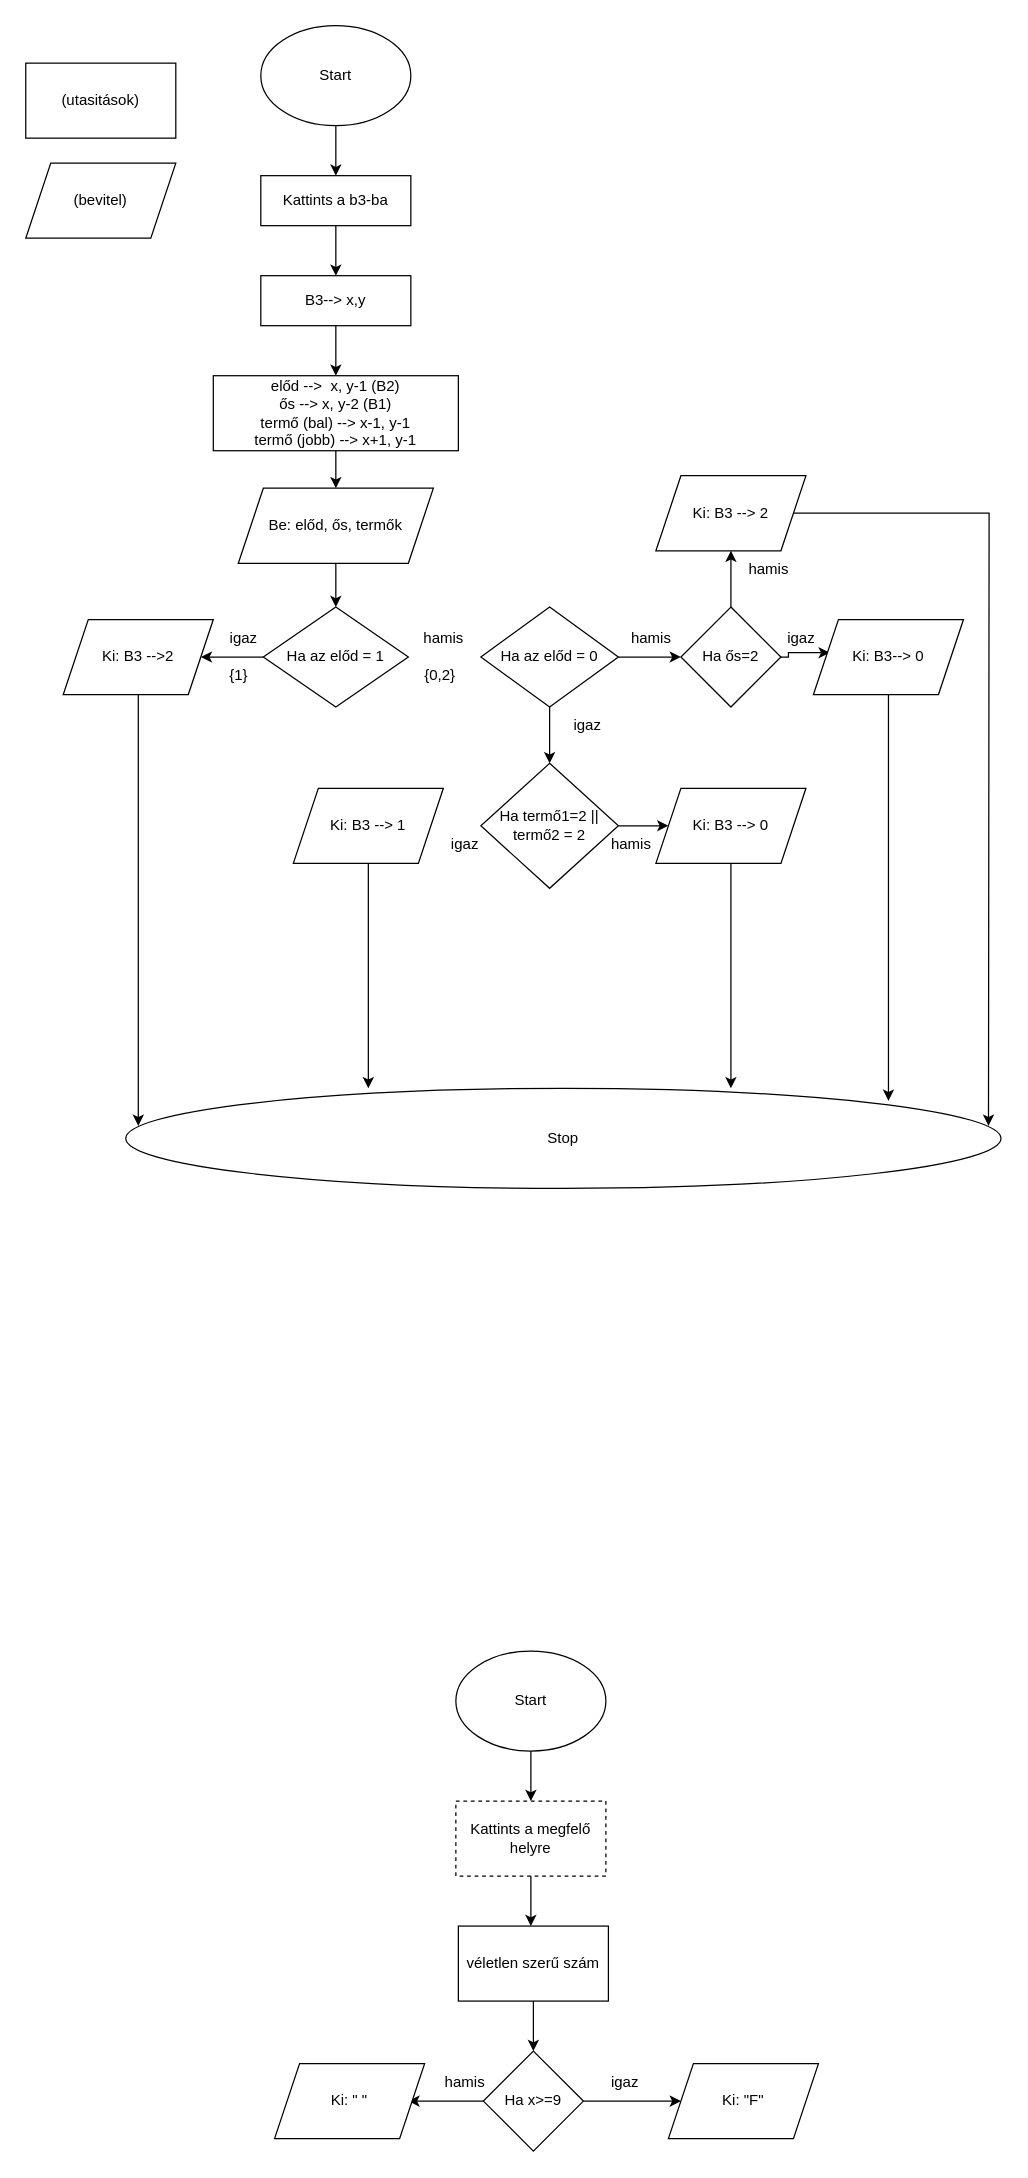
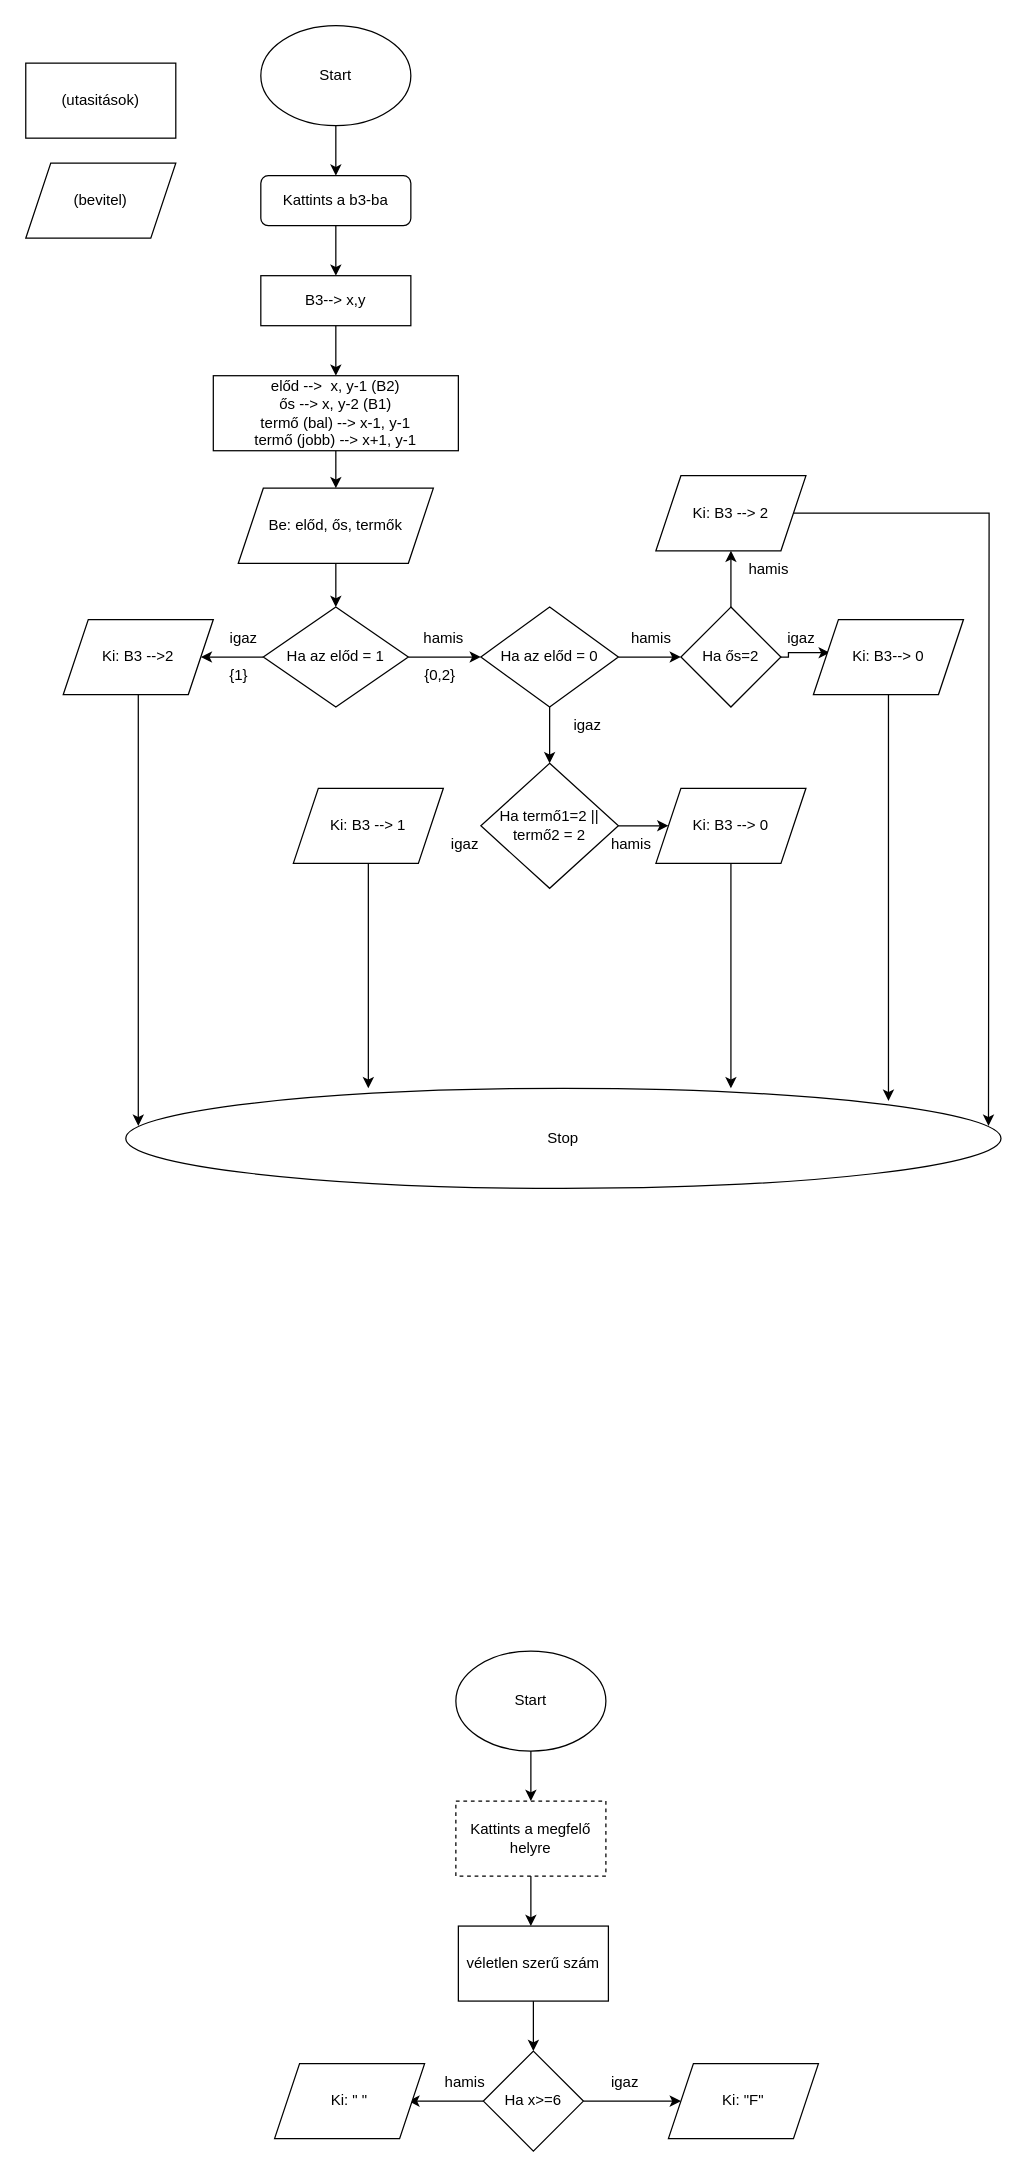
  <mxCell id="0" />
  <mxCell id="1" parent="0" />
  <mxCell id="2" style="edgeStyle=orthogonalEdgeStyle;rounded=0;orthogonalLoop=1;jettySize=auto;html=1;" edge="1" parent="1" source="3" target="7"><mxGeometry relative="1" as="geometry" /></mxCell>
  <mxCell id="3" value="Start" style="ellipse;whiteSpace=wrap;html=1;" vertex="1" parent="1"><mxGeometry x="208" y="20" width="120" height="80" as="geometry" /></mxCell>
  <mxCell id="4" value="(bevitel)" style="shape=parallelogram;perimeter=parallelogramPerimeter;whiteSpace=wrap;html=1;fixedSize=1;" vertex="1" parent="1"><mxGeometry x="20" y="130" width="120" height="60" as="geometry" /></mxCell>
  <mxCell id="5" value="(utasitások)" style="rounded=0;whiteSpace=wrap;html=1;" vertex="1" parent="1"><mxGeometry x="20" y="50" width="120" height="60" as="geometry" /></mxCell>
  <mxCell id="6" style="edgeStyle=orthogonalEdgeStyle;rounded=0;orthogonalLoop=1;jettySize=auto;html=1;" edge="1" parent="1" source="7" target="9"><mxGeometry relative="1" as="geometry" /></mxCell>
- <mxCell id="7" value="Kattints a b3-ba" style="rounded=0;whiteSpace=wrap;html=1;" vertex="1" parent="1"><mxGeometry x="208" y="140" width="120" height="40" as="geometry" /></mxCell>
+ <mxCell id="7" value="Kattints a b3-ba" style="whiteSpace=wrap;html=1;rounded=1;" vertex="1" parent="1"><mxGeometry x="208" y="140" width="120" height="40" as="geometry" /></mxCell>
  <mxCell id="8" style="edgeStyle=orthogonalEdgeStyle;rounded=0;orthogonalLoop=1;jettySize=auto;html=1;" edge="1" parent="1" source="9" target="11"><mxGeometry relative="1" as="geometry" /></mxCell>
  <mxCell id="9" value="B3--&amp;gt; x,y" style="rounded=0;whiteSpace=wrap;html=1;" vertex="1" parent="1"><mxGeometry x="208" y="220" width="120" height="40" as="geometry" /></mxCell>
  <mxCell id="10" style="edgeStyle=orthogonalEdgeStyle;rounded=0;orthogonalLoop=1;jettySize=auto;html=1;entryX=0.5;entryY=0;entryDx=0;entryDy=0;" edge="1" parent="1" source="11" target="13"><mxGeometry relative="1" as="geometry" /></mxCell>
  <mxCell id="11" value="előd --&amp;gt;&amp;nbsp; x, y-1 (B2)&lt;br&gt;ős --&amp;gt; x, y-2 (B1)&lt;br&gt;termő (bal) --&amp;gt; x-1, y-1&lt;br&gt;termő (jobb) --&amp;gt; x+1, y-1" style="rounded=0;whiteSpace=wrap;html=1;" vertex="1" parent="1"><mxGeometry x="170" y="300" width="196" height="60" as="geometry" /></mxCell>
  <mxCell id="12" style="edgeStyle=orthogonalEdgeStyle;rounded=0;orthogonalLoop=1;jettySize=auto;html=1;entryX=0.5;entryY=0;entryDx=0;entryDy=0;" edge="1" parent="1" source="13" target="16"><mxGeometry relative="1" as="geometry" /></mxCell>
  <mxCell id="13" value="Be: előd, ős, termők" style="shape=parallelogram;perimeter=parallelogramPerimeter;whiteSpace=wrap;html=1;fixedSize=1;" vertex="1" parent="1"><mxGeometry x="190" y="390" width="156" height="60" as="geometry" /></mxCell>
  <mxCell id="14" style="edgeStyle=orthogonalEdgeStyle;rounded=0;orthogonalLoop=1;jettySize=auto;html=1;entryX=1;entryY=0.5;entryDx=0;entryDy=0;" edge="1" parent="1" source="16" target="18"><mxGeometry relative="1" as="geometry" /></mxCell>
+ <mxCell id="15" value="" style="edgeStyle=orthogonalEdgeStyle;rounded=0;orthogonalLoop=1;jettySize=auto;html=1;" edge="1" parent="1" source="16" target="22"><mxGeometry relative="1" as="geometry" /></mxCell>
  <mxCell id="16" value="Ha az előd = 1" style="rhombus;whiteSpace=wrap;html=1;" vertex="1" parent="1"><mxGeometry x="210" y="485" width="116" height="80" as="geometry" /></mxCell>
  <mxCell id="17" style="edgeStyle=orthogonalEdgeStyle;rounded=0;orthogonalLoop=1;jettySize=auto;html=1;" edge="1" parent="1" source="18"><mxGeometry relative="1" as="geometry"><mxPoint x="110" y="900" as="targetPoint" /></mxGeometry></mxCell>
  <mxCell id="18" value="Ki: B3 --&amp;gt;2" style="shape=parallelogram;perimeter=parallelogramPerimeter;whiteSpace=wrap;html=1;fixedSize=1;" vertex="1" parent="1"><mxGeometry x="50" y="495" width="120" height="60" as="geometry" /></mxCell>
  <mxCell id="19" value="igaz" style="text;html=1;align=center;verticalAlign=middle;resizable=0;points=[];autosize=1;strokeColor=none;fillColor=none;" vertex="1" parent="1"><mxGeometry x="169" y="495" width="50" height="30" as="geometry" /></mxCell>
  <mxCell id="20" value="" style="edgeStyle=orthogonalEdgeStyle;rounded=0;orthogonalLoop=1;jettySize=auto;html=1;" edge="1" parent="1" source="22" target="27"><mxGeometry relative="1" as="geometry" /></mxCell>
  <mxCell id="21" value="" style="edgeStyle=orthogonalEdgeStyle;rounded=0;orthogonalLoop=1;jettySize=auto;html=1;" edge="1" parent="1" source="22" target="37"><mxGeometry relative="1" as="geometry" /></mxCell>
  <mxCell id="22" value="Ha az előd = 0" style="rhombus;whiteSpace=wrap;html=1;" vertex="1" parent="1"><mxGeometry x="384" y="485" width="110" height="80" as="geometry" /></mxCell>
  <mxCell id="23" value="hamis" style="text;html=1;align=center;verticalAlign=middle;resizable=0;points=[];autosize=1;strokeColor=none;fillColor=none;" vertex="1" parent="1"><mxGeometry x="324" y="495" width="60" height="30" as="geometry" /></mxCell>
  <mxCell id="24" value="{1}" style="text;html=1;align=center;verticalAlign=middle;resizable=0;points=[];autosize=1;strokeColor=none;fillColor=none;" vertex="1" parent="1"><mxGeometry x="170" y="525" width="40" height="30" as="geometry" /></mxCell>
  <mxCell id="25" value="{0,2}" style="text;html=1;align=center;verticalAlign=middle;resizable=0;points=[];autosize=1;strokeColor=none;fillColor=none;" vertex="1" parent="1"><mxGeometry x="326" y="525" width="50" height="30" as="geometry" /></mxCell>
  <mxCell id="26" style="edgeStyle=orthogonalEdgeStyle;rounded=0;orthogonalLoop=1;jettySize=auto;html=1;" edge="1" parent="1" source="27" target="33"><mxGeometry relative="1" as="geometry" /></mxCell>
  <mxCell id="27" value="Ha termő1=2 || termő2 = 2" style="rhombus;whiteSpace=wrap;html=1;" vertex="1" parent="1"><mxGeometry x="384" y="610" width="110" height="100" as="geometry" /></mxCell>
  <mxCell id="28" value="igaz" style="text;html=1;align=center;verticalAlign=middle;resizable=0;points=[];autosize=1;strokeColor=none;fillColor=none;" vertex="1" parent="1"><mxGeometry x="444" y="565" width="50" height="30" as="geometry" /></mxCell>
  <mxCell id="29" style="edgeStyle=orthogonalEdgeStyle;rounded=0;orthogonalLoop=1;jettySize=auto;html=1;" edge="1" parent="1" source="30"><mxGeometry relative="1" as="geometry"><mxPoint x="294" y="870" as="targetPoint" /></mxGeometry></mxCell>
  <mxCell id="30" value="Ki: B3 --&amp;gt; 1" style="shape=parallelogram;perimeter=parallelogramPerimeter;whiteSpace=wrap;html=1;fixedSize=1;" vertex="1" parent="1"><mxGeometry x="234" y="630" width="120" height="60" as="geometry" /></mxCell>
  <mxCell id="31" value="igaz" style="text;html=1;align=center;verticalAlign=middle;resizable=0;points=[];autosize=1;strokeColor=none;fillColor=none;" vertex="1" parent="1"><mxGeometry x="346" y="660" width="50" height="30" as="geometry" /></mxCell>
  <mxCell id="32" style="edgeStyle=orthogonalEdgeStyle;rounded=0;orthogonalLoop=1;jettySize=auto;html=1;" edge="1" parent="1" source="33"><mxGeometry relative="1" as="geometry"><mxPoint x="584" y="870" as="targetPoint" /></mxGeometry></mxCell>
  <mxCell id="33" value="Ki: B3 --&amp;gt; 0" style="shape=parallelogram;perimeter=parallelogramPerimeter;whiteSpace=wrap;html=1;fixedSize=1;" vertex="1" parent="1"><mxGeometry x="524" y="630" width="120" height="60" as="geometry" /></mxCell>
  <mxCell id="34" value="hamis" style="text;html=1;align=center;verticalAlign=middle;resizable=0;points=[];autosize=1;strokeColor=none;fillColor=none;" vertex="1" parent="1"><mxGeometry x="474" y="660" width="60" height="30" as="geometry" /></mxCell>
  <mxCell id="35" style="edgeStyle=orthogonalEdgeStyle;rounded=0;orthogonalLoop=1;jettySize=auto;html=1;entryX=0.109;entryY=0.442;entryDx=0;entryDy=0;entryPerimeter=0;" edge="1" parent="1" source="37" target="40"><mxGeometry relative="1" as="geometry"><Array as="points"><mxPoint x="630" y="525" /><mxPoint x="630" y="522" /></Array></mxGeometry></mxCell>
  <mxCell id="36" style="edgeStyle=orthogonalEdgeStyle;rounded=0;orthogonalLoop=1;jettySize=auto;html=1;" edge="1" parent="1" source="37" target="43"><mxGeometry relative="1" as="geometry" /></mxCell>
  <mxCell id="37" value="Ha ős=2" style="rhombus;whiteSpace=wrap;html=1;" vertex="1" parent="1"><mxGeometry x="544" y="485" width="80" height="80" as="geometry" /></mxCell>
  <mxCell id="38" value="hamis" style="text;html=1;align=center;verticalAlign=middle;resizable=0;points=[];autosize=1;strokeColor=none;fillColor=none;" vertex="1" parent="1"><mxGeometry x="490" y="495" width="60" height="30" as="geometry" /></mxCell>
  <mxCell id="39" style="edgeStyle=orthogonalEdgeStyle;rounded=0;orthogonalLoop=1;jettySize=auto;html=1;" edge="1" parent="1" source="40"><mxGeometry relative="1" as="geometry"><mxPoint x="710" y="880" as="targetPoint" /></mxGeometry></mxCell>
  <mxCell id="40" value="Ki: B3--&amp;gt; 0" style="shape=parallelogram;perimeter=parallelogramPerimeter;whiteSpace=wrap;html=1;fixedSize=1;" vertex="1" parent="1"><mxGeometry x="650" y="495" width="120" height="60" as="geometry" /></mxCell>
  <mxCell id="41" value="igaz" style="text;html=1;align=center;verticalAlign=middle;resizable=0;points=[];autosize=1;strokeColor=none;fillColor=none;" vertex="1" parent="1"><mxGeometry x="615" y="495" width="50" height="30" as="geometry" /></mxCell>
  <mxCell id="42" style="edgeStyle=orthogonalEdgeStyle;rounded=0;orthogonalLoop=1;jettySize=auto;html=1;" edge="1" parent="1" source="43"><mxGeometry relative="1" as="geometry"><mxPoint x="790" y="900" as="targetPoint" /></mxGeometry></mxCell>
  <mxCell id="43" value="Ki: B3 --&amp;gt; 2" style="shape=parallelogram;perimeter=parallelogramPerimeter;whiteSpace=wrap;html=1;fixedSize=1;" vertex="1" parent="1"><mxGeometry x="524" y="380" width="120" height="60" as="geometry" /></mxCell>
  <mxCell id="44" value="hamis" style="text;html=1;align=center;verticalAlign=middle;resizable=0;points=[];autosize=1;strokeColor=none;fillColor=none;" vertex="1" parent="1"><mxGeometry x="584" y="440" width="60" height="30" as="geometry" /></mxCell>
  <mxCell id="45" value="Stop" style="ellipse;whiteSpace=wrap;html=1;" vertex="1" parent="1"><mxGeometry x="100" y="870" width="700" height="80" as="geometry" /></mxCell>
  <mxCell id="46" style="edgeStyle=orthogonalEdgeStyle;rounded=0;orthogonalLoop=1;jettySize=auto;html=1;entryX=0.5;entryY=0;entryDx=0;entryDy=0;" edge="1" parent="1" source="47" target="49"><mxGeometry relative="1" as="geometry" /></mxCell>
  <mxCell id="47" value="Start" style="ellipse;whiteSpace=wrap;html=1;" vertex="1" parent="1"><mxGeometry x="364" y="1320" width="120" height="80" as="geometry" /></mxCell>
  <mxCell id="48" style="edgeStyle=orthogonalEdgeStyle;rounded=0;orthogonalLoop=1;jettySize=auto;html=1;" edge="1" parent="1" source="49"><mxGeometry relative="1" as="geometry"><mxPoint x="424" y="1540" as="targetPoint" /></mxGeometry></mxCell>
  <mxCell id="49" value="Kattints a megfelő helyre" style="rounded=0;whiteSpace=wrap;html=1;dashed=1;" vertex="1" parent="1"><mxGeometry x="364" y="1440" width="120" height="60" as="geometry" /></mxCell>
  <mxCell id="50" style="edgeStyle=orthogonalEdgeStyle;rounded=0;orthogonalLoop=1;jettySize=auto;html=1;entryX=0;entryY=0.5;entryDx=0;entryDy=0;" edge="1" parent="1" source="52" target="55"><mxGeometry relative="1" as="geometry" /></mxCell>
  <mxCell id="51" value="" style="edgeStyle=orthogonalEdgeStyle;rounded=0;orthogonalLoop=1;jettySize=auto;html=1;" edge="1" parent="1" source="52"><mxGeometry relative="1" as="geometry"><mxPoint x="326" y="1680" as="targetPoint" /></mxGeometry></mxCell>
- <mxCell id="52" value="Ha x&amp;gt;=9" style="rhombus;whiteSpace=wrap;html=1;" vertex="1" parent="1"><mxGeometry x="386" y="1640" width="80" height="80" as="geometry" /></mxCell>
+ <mxCell id="52" value="Ha x&amp;gt;=6" style="rhombus;whiteSpace=wrap;html=1;" vertex="1" parent="1"><mxGeometry x="386" y="1640" width="80" height="80" as="geometry" /></mxCell>
  <mxCell id="53" style="edgeStyle=orthogonalEdgeStyle;rounded=0;orthogonalLoop=1;jettySize=auto;html=1;" edge="1" parent="1" source="54" target="52"><mxGeometry relative="1" as="geometry" /></mxCell>
  <mxCell id="54" value="véletlen szerű szám" style="rounded=0;whiteSpace=wrap;html=1;" vertex="1" parent="1"><mxGeometry x="366" y="1540" width="120" height="60" as="geometry" /></mxCell>
  <mxCell id="55" value="Ki: &quot;F&quot;" style="shape=parallelogram;perimeter=parallelogramPerimeter;whiteSpace=wrap;html=1;fixedSize=1;" vertex="1" parent="1"><mxGeometry x="534" y="1650" width="120" height="60" as="geometry" /></mxCell>
  <mxCell id="56" value="igaz" style="text;html=1;align=center;verticalAlign=middle;resizable=0;points=[];autosize=1;strokeColor=none;fillColor=none;" vertex="1" parent="1"><mxGeometry x="474" y="1650" width="50" height="30" as="geometry" /></mxCell>
  <mxCell id="57" value="Ki: &quot; &quot;" style="shape=parallelogram;perimeter=parallelogramPerimeter;whiteSpace=wrap;html=1;fixedSize=1;" vertex="1" parent="1"><mxGeometry x="219" y="1650" width="120" height="60" as="geometry" /></mxCell>
  <mxCell id="58" value="hamis" style="text;html=1;align=center;verticalAlign=middle;resizable=0;points=[];autosize=1;strokeColor=none;fillColor=none;" vertex="1" parent="1"><mxGeometry x="341" y="1650" width="60" height="30" as="geometry" /></mxCell>
